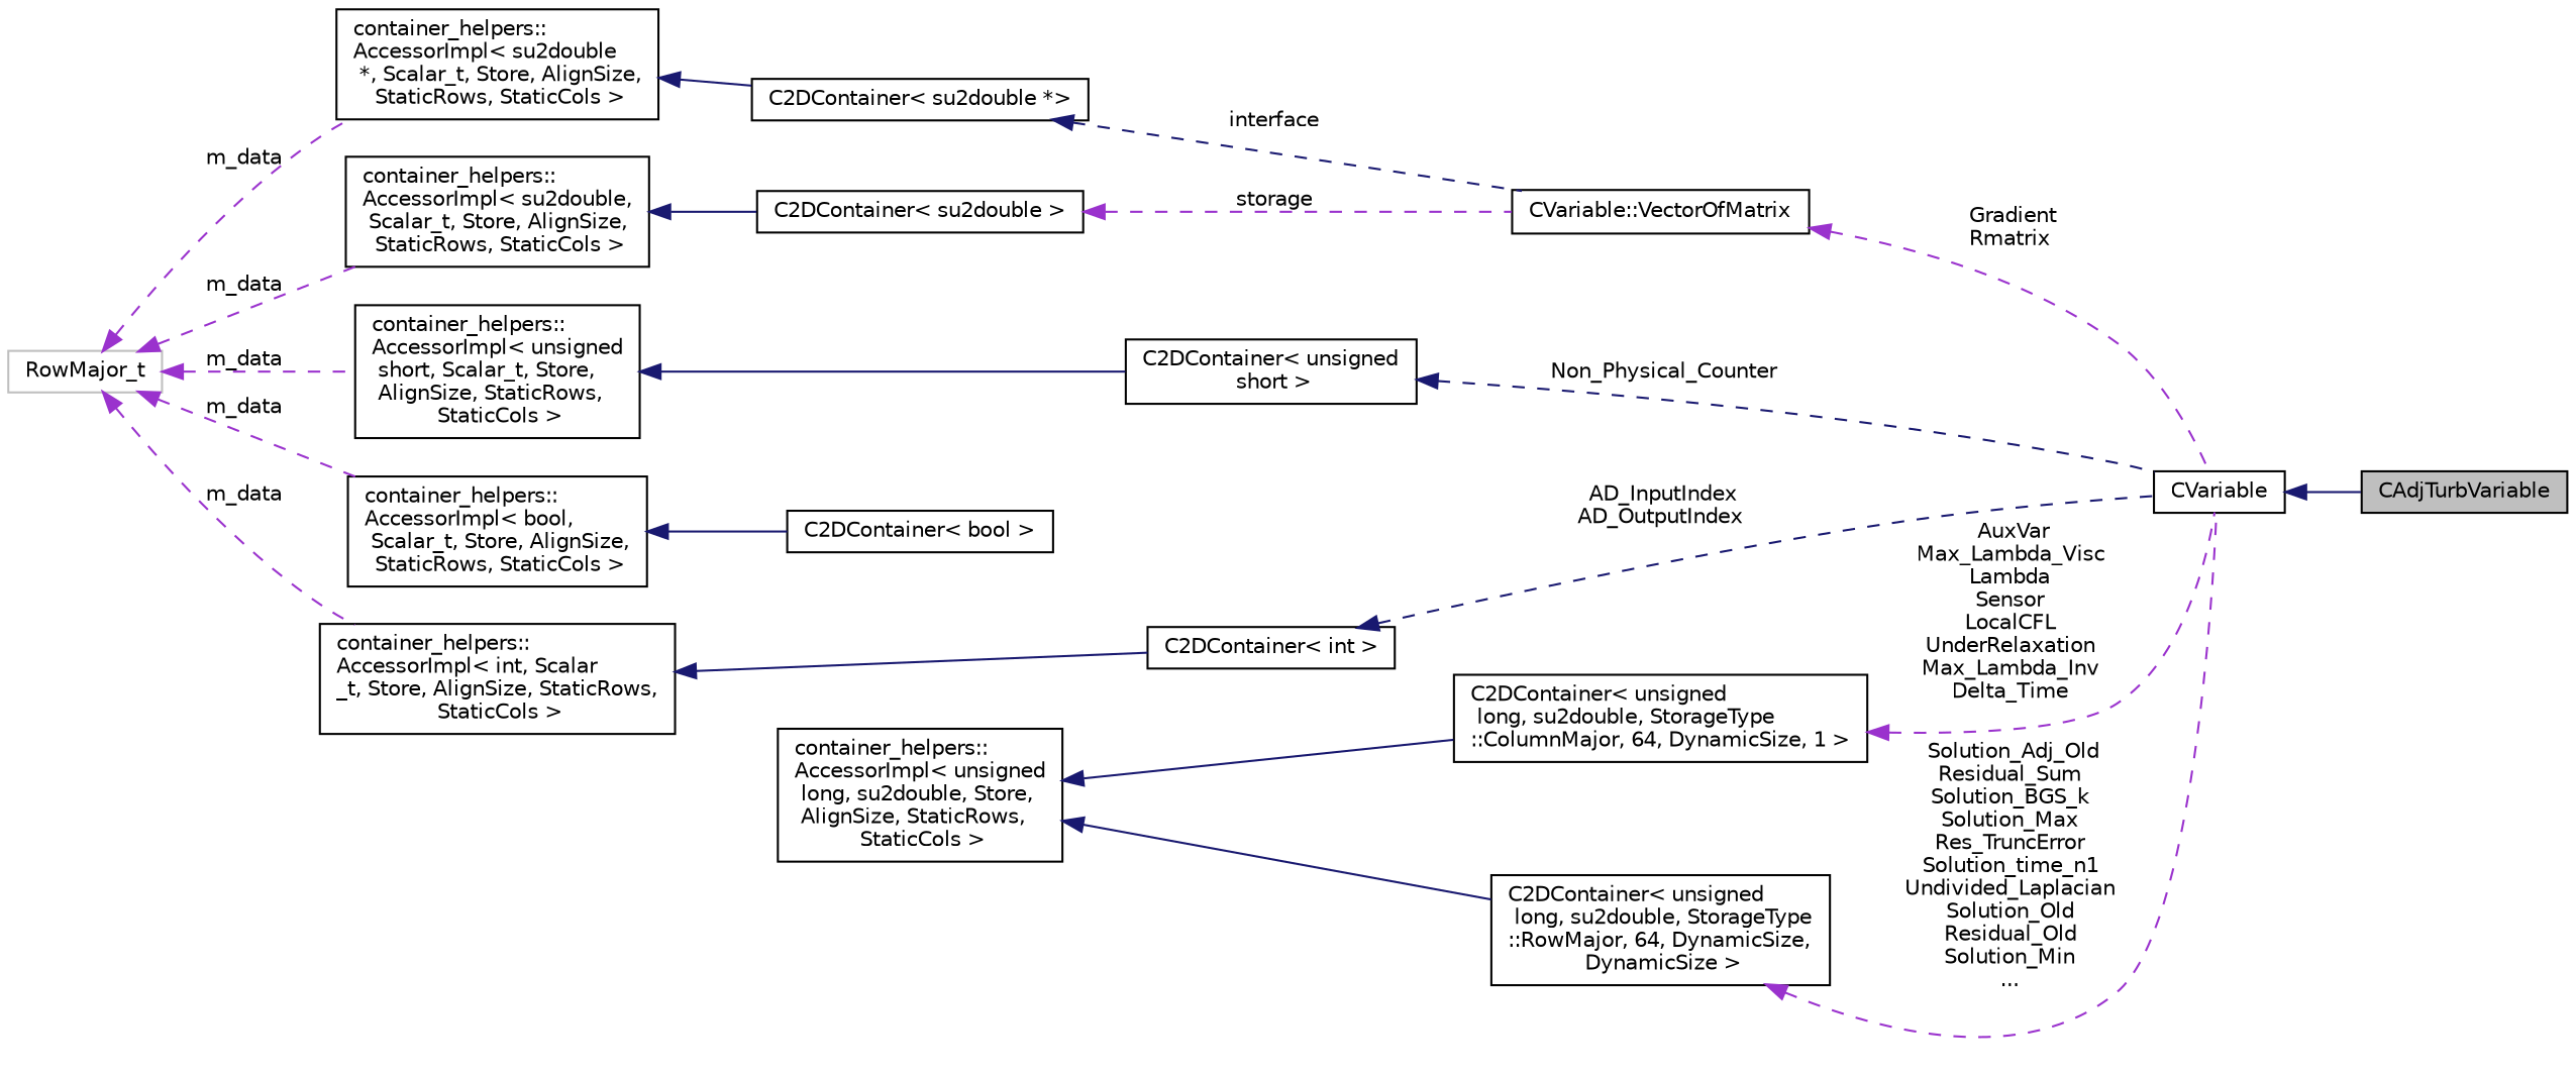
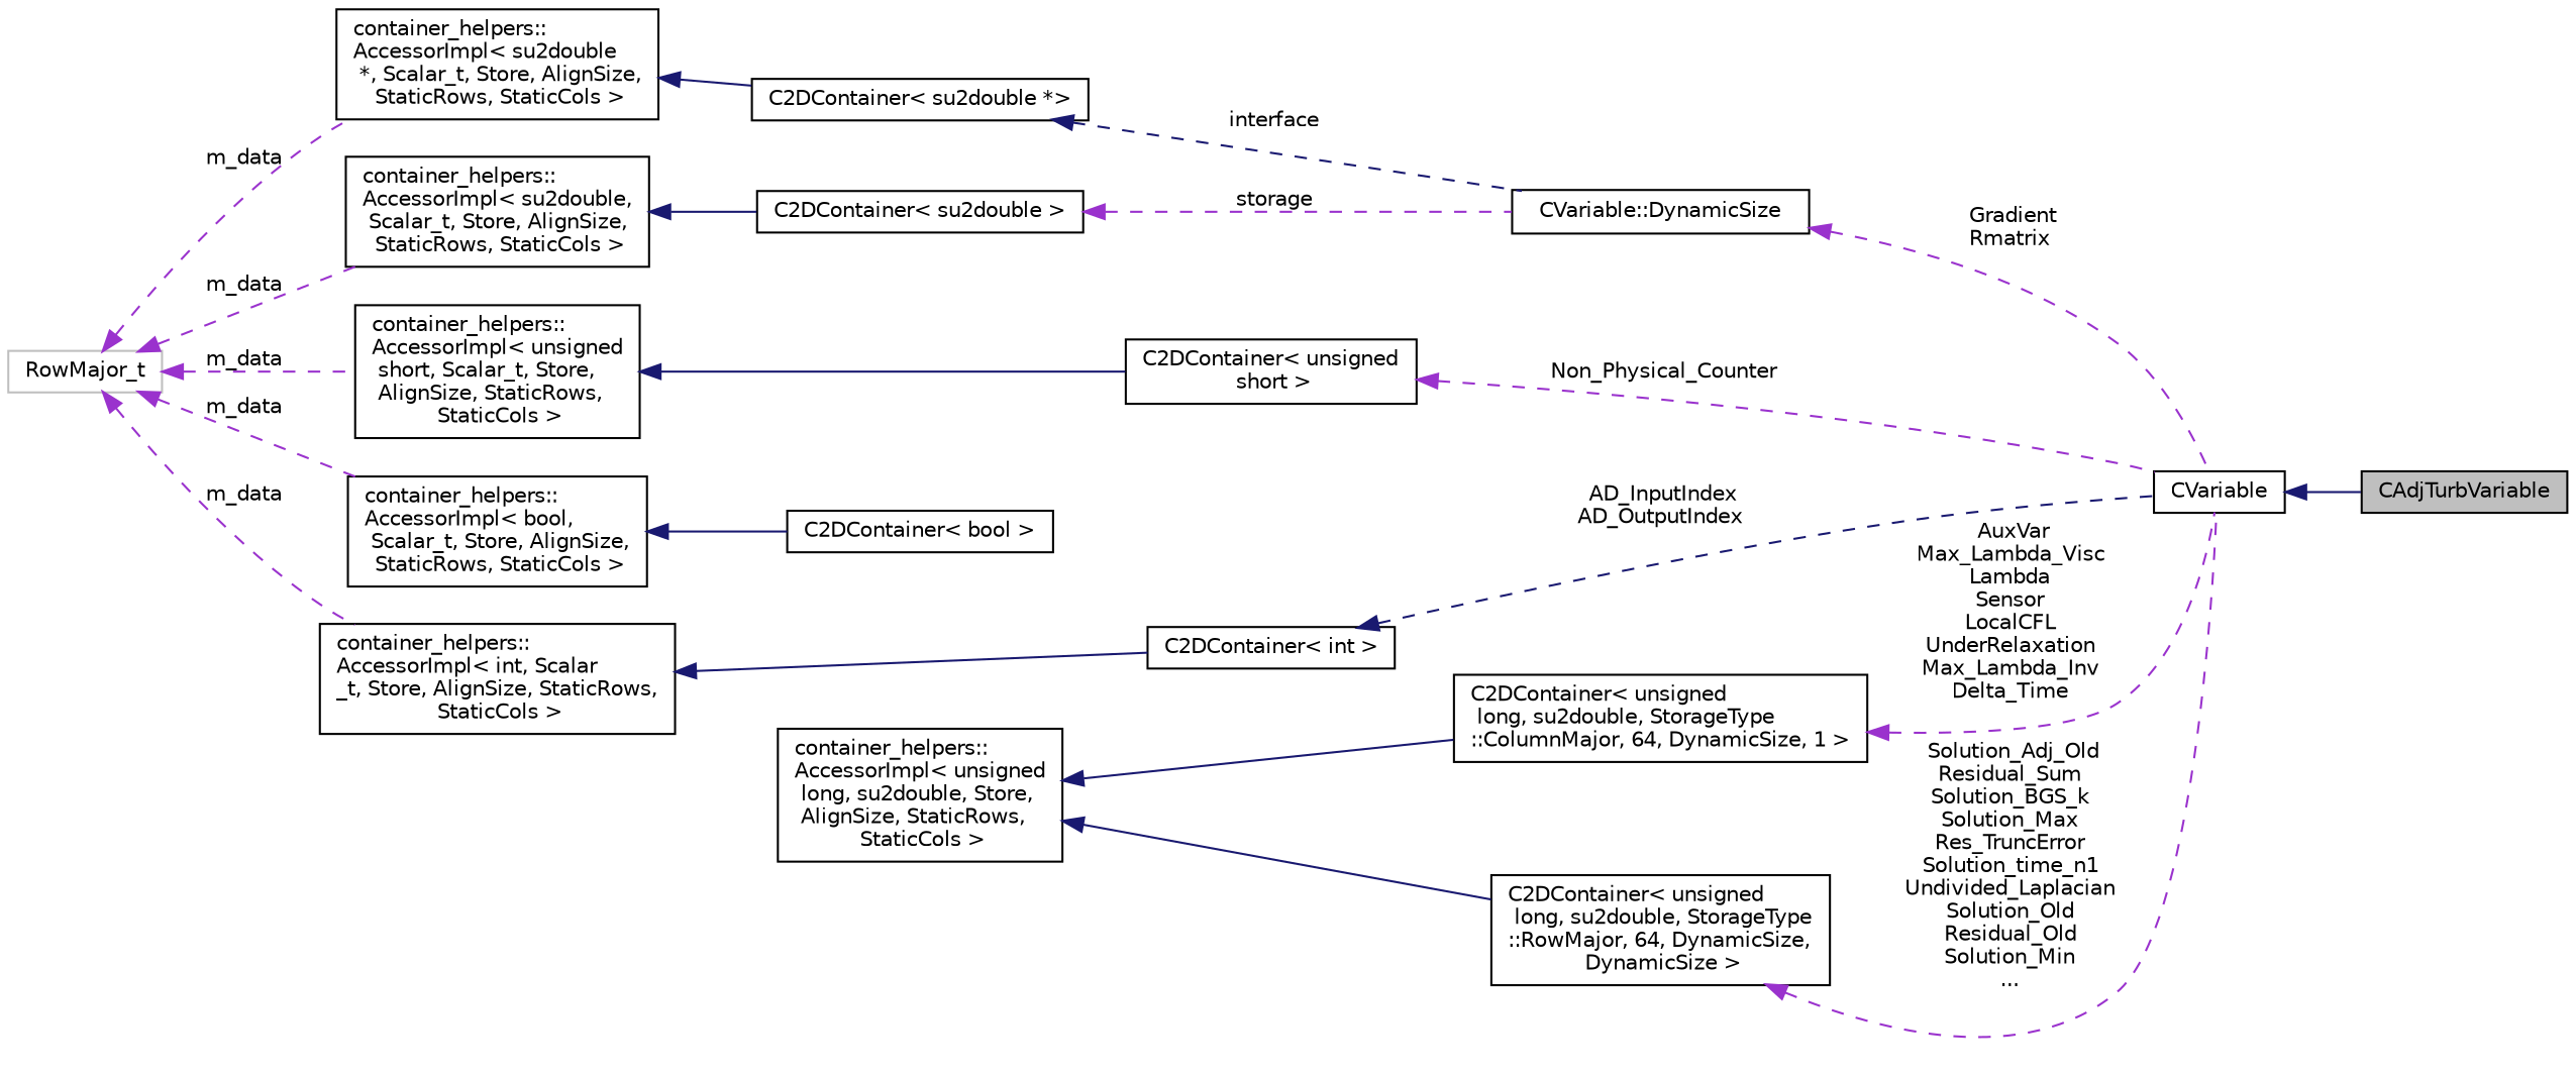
  digraph {
    rankdir=LR
    node [color=black fillcolor=white fontname=Helvetica fontsize=10 shape=record style=filled]
    edge [color=midnightblue dir=back fontname=Helvetica fontsize=10 labelfontname=Helvetica labelfontsize=10 style=dashed]
    n1 [fillcolor=grey75 fontcolor=black height=0.2 label=CAdjTurbVariable width=0.4]
    n2 [height=0.2 label=CVariable width=0.4]
-   n3 [height=0.2 label="CVariable::VectorOfMatrix" width=0.4]
+   n3 [height=0.2 label="CVariable::DynamicSize" width=0.4]
    n4 [height=0.2 label="C2DContainer\< su2double *\>" width=0.4]
    n5 [height=0.2 label="container_helpers::\lAccessorImpl\< su2double\l *, Scalar_t, Store, AlignSize,\l StaticRows, StaticCols \>" width=0.4]
    n6 [color=grey75 height=0.2 label=RowMajor_t width=0.4]
    n7 [height=0.2 label="container_helpers::\lAccessorImpl\< su2double,\l Scalar_t, Store, AlignSize,\l StaticRows, StaticCols \>" width=0.4]
    n8 [height=0.2 label="container_helpers::\lAccessorImpl\< unsigned\l short, Scalar_t, Store,\l AlignSize, StaticRows,\l StaticCols \>" width=0.4]
    n9 [height=0.2 label="container_helpers::\lAccessorImpl\< bool,\l Scalar_t, Store, AlignSize,\l StaticRows, StaticCols \>" width=0.4]
    n10 [height=0.2 label="container_helpers::\lAccessorImpl\< int, Scalar\l_t, Store, AlignSize, StaticRows,\l StaticCols \>" width=0.4]
    n11 [height=0.2 label="C2DContainer\< su2double \>" width=0.4]
    n12 [height=0.2 label="C2DContainer\< unsigned\l short \>" width=0.4]
    n13 [height=0.2 label="C2DContainer\< bool \>" width=0.4]
    n14 [height=0.2 label="C2DContainer\< int \>" width=0.4]
    n15 [height=0.2 label="C2DContainer\< unsigned\l long, su2double, StorageType\l::ColumnMajor, 64, DynamicSize, 1 \>" width=0.4]
    n16 [height=0.2 label="container_helpers::\lAccessorImpl\< unsigned\l long, su2double, Store,\l AlignSize, StaticRows,\l StaticCols \>" width=0.4]
    n17 [height=0.2 label="C2DContainer\< unsigned\l long, su2double, StorageType\l::RowMajor, 64, DynamicSize,\l DynamicSize \>" width=0.4]
    n2 -> n1 [style=solid]
    n3 -> n2 [color=darkorchid3 label=" Gradient\nRmatrix"]
    n4 -> n3 [label=" interface"]
    n5 -> n4 [style=solid]
    n6 -> n5 [color=darkorchid3 label=" m_data"]
    n6 -> n7 [color=darkorchid3 label=" m_data"]
    n6 -> n8 [color=darkorchid3 label=" m_data"]
    n6 -> n9 [color=darkorchid3 label=" m_data"]
    n6 -> n10 [color=darkorchid3 label=" m_data"]
    n7 -> n11 [style=solid]
    n8 -> n12 [style=solid]
    n9 -> n13 [style=solid]
    n10 -> n14 [style=solid]
    n11 -> n3 [color=darkorchid3 label=" storage"]
-   n12 -> n2 [label=" Non_Physical_Counter"]
+   n12 -> n2 [color=darkorchid3 label=" Non_Physical_Counter"]
    n14 -> n2 [label=" AD_InputIndex\nAD_OutputIndex"]
    n15 -> n2 [color=darkorchid3 label=" AuxVar\nMax_Lambda_Visc\nLambda\nSensor\nLocalCFL\nUnderRelaxation\nMax_Lambda_Inv\nDelta_Time"]
    n16 -> n15 [style=solid]
    n16 -> n17 [style=solid]
    n17 -> n2 [color=darkorchid3 label=" Solution_Adj_Old\nResidual_Sum\nSolution_BGS_k\nSolution_Max\nRes_TruncError\nSolution_time_n1\nUndivided_Laplacian\nSolution_Old\nResidual_Old\nSolution_Min\n..."]
  }
